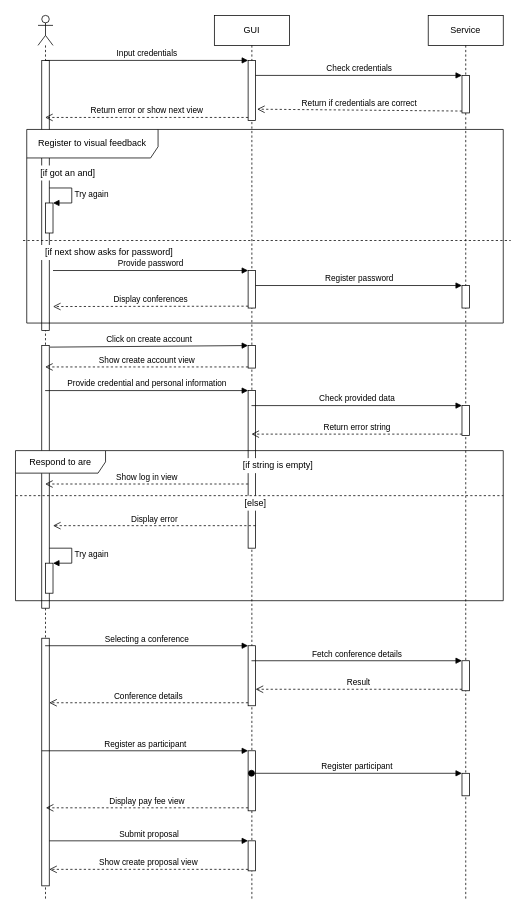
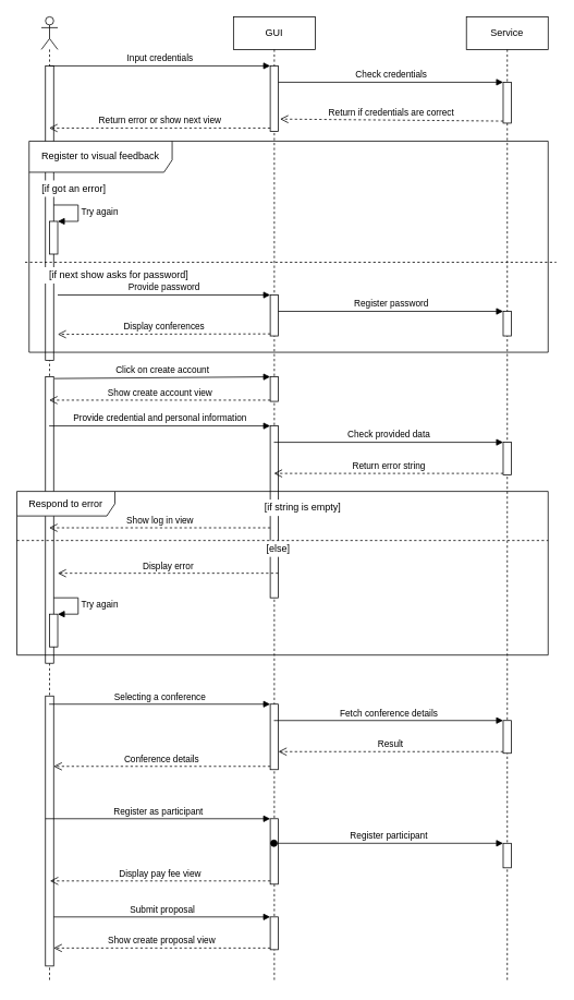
  <mxCell id="0" />
  <mxCell id="1" parent="0" />
  <mxCell id="2" value="GUI" style="shape=umlLifeline;perimeter=lifelinePerimeter;whiteSpace=wrap;html=1;container=1;collapsible=0;recursiveResize=0;outlineConnect=0;" vertex="1" parent="1"><mxGeometry x="285" y="20" width="100" height="1180" as="geometry" /></mxCell>
  <mxCell id="3" value="" style="html=1;points=[];perimeter=orthogonalPerimeter;" vertex="1" parent="2"><mxGeometry x="45" y="60" width="10" height="80" as="geometry" /></mxCell>
  <mxCell id="4" value="" style="html=1;points=[];perimeter=orthogonalPerimeter;fillColor=#FFFFFF;" vertex="1" parent="2"><mxGeometry x="45" y="440" width="10" height="30" as="geometry" /></mxCell>
  <mxCell id="5" value="" style="html=1;points=[];perimeter=orthogonalPerimeter;fillColor=#FFFFFF;" vertex="1" parent="2"><mxGeometry x="45" y="500" width="10" height="210" as="geometry" /></mxCell>
  <mxCell id="6" value="" style="html=1;points=[];perimeter=orthogonalPerimeter;fillColor=#FFFFFF;" vertex="1" parent="2"><mxGeometry x="45" y="840" width="10" height="80" as="geometry" /></mxCell>
  <mxCell id="7" value="" style="html=1;points=[];perimeter=orthogonalPerimeter;fillColor=#FFFFFF;" vertex="1" parent="2"><mxGeometry x="45" y="980" width="10" height="80" as="geometry" /></mxCell>
  <mxCell id="8" value="" style="html=1;points=[];perimeter=orthogonalPerimeter;fillColor=#FFFFFF;" vertex="1" parent="2"><mxGeometry x="45" y="1100" width="10" height="40" as="geometry" /></mxCell>
  <mxCell id="9" value="" style="shape=umlLifeline;participant=umlActor;perimeter=lifelinePerimeter;whiteSpace=wrap;html=1;container=1;collapsible=0;recursiveResize=0;verticalAlign=top;spacingTop=36;outlineConnect=0;" vertex="1" parent="1"><mxGeometry x="50" y="20" width="20" height="1180" as="geometry" /></mxCell>
  <mxCell id="10" value="" style="html=1;points=[];perimeter=orthogonalPerimeter;" vertex="1" parent="9"><mxGeometry x="5" y="60" width="10" height="360" as="geometry" /></mxCell>
  <mxCell id="11" value="" style="html=1;points=[];perimeter=orthogonalPerimeter;fillColor=#FFFFFF;" vertex="1" parent="9"><mxGeometry x="5" y="440" width="10" height="350" as="geometry" /></mxCell>
  <mxCell id="12" value="" style="html=1;points=[];perimeter=orthogonalPerimeter;fillColor=#FFFFFF;" vertex="1" parent="9"><mxGeometry x="5" y="830" width="10" height="330" as="geometry" /></mxCell>
  <mxCell id="13" value="Service" style="shape=umlLifeline;perimeter=lifelinePerimeter;whiteSpace=wrap;html=1;container=1;collapsible=0;recursiveResize=0;outlineConnect=0;" vertex="1" parent="1"><mxGeometry x="570" y="20" width="100" height="1180" as="geometry" /></mxCell>
  <mxCell id="14" value="" style="html=1;points=[];perimeter=orthogonalPerimeter;" vertex="1" parent="13"><mxGeometry x="45" y="80" width="10" height="50" as="geometry" /></mxCell>
  <mxCell id="15" value="" style="html=1;points=[];perimeter=orthogonalPerimeter;fillColor=#FFFFFF;" vertex="1" parent="13"><mxGeometry x="45" y="520" width="10" height="40" as="geometry" /></mxCell>
  <mxCell id="16" value="" style="html=1;points=[];perimeter=orthogonalPerimeter;fillColor=#FFFFFF;" vertex="1" parent="13"><mxGeometry x="45" y="860" width="10" height="40" as="geometry" /></mxCell>
  <mxCell id="17" value="" style="html=1;points=[];perimeter=orthogonalPerimeter;fillColor=#FFFFFF;" vertex="1" parent="13"><mxGeometry x="45" y="1010" width="10" height="30" as="geometry" /></mxCell>
  <mxCell id="18" value="Input credentials" style="html=1;verticalAlign=bottom;endArrow=block;entryX=0;entryY=0;" edge="1" target="3" parent="1" source="9"><mxGeometry relative="1" as="geometry"><mxPoint x="260" y="80" as="sourcePoint" /></mxGeometry></mxCell>
  <mxCell id="19" value="Return error or show next view" style="html=1;verticalAlign=bottom;endArrow=open;dashed=1;endSize=8;exitX=0;exitY=0.95;" edge="1" source="3" parent="1" target="9"><mxGeometry relative="1" as="geometry"><mxPoint x="260" y="156" as="targetPoint" /></mxGeometry></mxCell>
  <mxCell id="20" value="Check credentials" style="html=1;verticalAlign=bottom;endArrow=block;entryX=0;entryY=0;" edge="1" target="14" parent="1" source="3"><mxGeometry relative="1" as="geometry"><mxPoint x="545" y="80" as="sourcePoint" /></mxGeometry></mxCell>
  <mxCell id="21" value="Return if credentials are correct" style="html=1;verticalAlign=bottom;endArrow=open;dashed=1;endSize=8;exitX=0;exitY=0.95;" edge="1" source="14" parent="1"><mxGeometry relative="1" as="geometry"><mxPoint x="342" y="145" as="targetPoint" /></mxGeometry></mxCell>
  <mxCell id="22" value="Register to visual feedback" style="shape=umlFrame;whiteSpace=wrap;html=1;width=175;height=38;" vertex="1" parent="1"><mxGeometry x="35" y="172" width="635" height="258" as="geometry" /></mxCell>
- <mxCell id="23" value="[if got an and]" style="text;html=1;strokeColor=none;fillColor=#FFFFFF;align=center;verticalAlign=middle;whiteSpace=wrap;rounded=0;" vertex="1" parent="1"><mxGeometry x="40" y="220" width="100" height="20" as="geometry" /></mxCell>
+ <mxCell id="23" value="[if got an error]" style="text;html=1;strokeColor=none;fillColor=#FFFFFF;align=center;verticalAlign=middle;whiteSpace=wrap;rounded=0;" vertex="1" parent="1"><mxGeometry x="40" y="220" width="100" height="20" as="geometry" /></mxCell>
  <mxCell id="24" value="" style="html=1;points=[];perimeter=orthogonalPerimeter;fillColor=#FFFFFF;" vertex="1" parent="1"><mxGeometry x="60" y="270" width="10" height="40" as="geometry" /></mxCell>
  <mxCell id="25" value="Try again" style="edgeStyle=orthogonalEdgeStyle;html=1;align=left;spacingLeft=2;endArrow=block;rounded=0;entryX=1;entryY=0;" edge="1" target="24" parent="1"><mxGeometry relative="1" as="geometry"><mxPoint x="65" y="250" as="sourcePoint" /><Array as="points"><mxPoint x="95" y="250" /></Array></mxGeometry></mxCell>
  <mxCell id="26" value="[if next show asks for password]" style="text;html=1;strokeColor=none;fillColor=#FFFFFF;align=center;verticalAlign=middle;whiteSpace=wrap;rounded=0;" vertex="1" parent="1"><mxGeometry x="50" y="326" width="190" height="20" as="geometry" /></mxCell>
  <mxCell id="27" value="" style="html=1;points=[];perimeter=orthogonalPerimeter;fillColor=#FFFFFF;" vertex="1" parent="1"><mxGeometry x="330" y="360" width="10" height="50" as="geometry" /></mxCell>
  <mxCell id="28" value="Provide password" style="html=1;verticalAlign=bottom;endArrow=block;entryX=0;entryY=0;" edge="1" target="27" parent="1"><mxGeometry relative="1" as="geometry"><mxPoint x="70" y="360" as="sourcePoint" /></mxGeometry></mxCell>
  <mxCell id="29" value="Display conferences" style="html=1;verticalAlign=bottom;endArrow=open;dashed=1;endSize=8;exitX=0;exitY=0.95;" edge="1" source="27" parent="1"><mxGeometry relative="1" as="geometry"><mxPoint x="70" y="408" as="targetPoint" /></mxGeometry></mxCell>
  <mxCell id="30" value="" style="html=1;points=[];perimeter=orthogonalPerimeter;fillColor=#FFFFFF;" vertex="1" parent="1"><mxGeometry x="615" y="380" width="10" height="30" as="geometry" /></mxCell>
  <mxCell id="31" value="Register password" style="html=1;verticalAlign=bottom;endArrow=block;entryX=0;entryY=0;" edge="1" target="30" parent="1" source="27"><mxGeometry relative="1" as="geometry"><mxPoint x="545" y="360" as="sourcePoint" /></mxGeometry></mxCell>
  <mxCell id="32" value="Click on create account" style="html=1;verticalAlign=bottom;endArrow=block;entryX=0;entryY=0;exitX=1.1;exitY=0.006;exitDx=0;exitDy=0;exitPerimeter=0;" edge="1" target="4" parent="1" source="11"><mxGeometry relative="1" as="geometry"><mxPoint x="260" y="460" as="sourcePoint" /></mxGeometry></mxCell>
  <mxCell id="33" value="Show create account view" style="html=1;verticalAlign=bottom;endArrow=open;dashed=1;endSize=8;exitX=0;exitY=0.95;" edge="1" source="4" parent="1" target="9"><mxGeometry relative="1" as="geometry"><mxPoint x="260" y="536" as="targetPoint" /></mxGeometry></mxCell>
  <mxCell id="34" value="Provide credential and personal information" style="html=1;verticalAlign=bottom;endArrow=block;entryX=0;entryY=0;" edge="1" target="5" parent="1" source="9"><mxGeometry relative="1" as="geometry"><mxPoint x="260" y="520" as="sourcePoint" /></mxGeometry></mxCell>
  <mxCell id="35" value="Show log in view" style="html=1;verticalAlign=bottom;endArrow=open;dashed=1;endSize=8;exitX=0;exitY=0.769;exitDx=0;exitDy=0;exitPerimeter=0;" edge="1" parent="1"><mxGeometry relative="1" as="geometry"><mxPoint x="59.5" y="644.49" as="targetPoint" /><mxPoint x="330" y="644.49" as="sourcePoint" /></mxGeometry></mxCell>
  <mxCell id="36" value="Check provided data" style="html=1;verticalAlign=bottom;endArrow=block;entryX=0;entryY=0;" edge="1" target="15" parent="1" source="2"><mxGeometry relative="1" as="geometry"><mxPoint x="545" y="520" as="sourcePoint" /></mxGeometry></mxCell>
  <mxCell id="37" value="Return error string" style="html=1;verticalAlign=bottom;endArrow=open;dashed=1;endSize=8;exitX=0;exitY=0.95;" edge="1" source="15" parent="1" target="2"><mxGeometry relative="1" as="geometry"><mxPoint x="545" y="596" as="targetPoint" /></mxGeometry></mxCell>
  <mxCell id="38" value="[if string is empty]" style="text;html=1;strokeColor=none;fillColor=#FFFFFF;align=center;verticalAlign=middle;whiteSpace=wrap;rounded=0;" vertex="1" parent="1"><mxGeometry x="320" y="610" width="100" height="20" as="geometry" /></mxCell>
- <mxCell id="39" value="Respond to are" style="shape=umlFrame;whiteSpace=wrap;html=1;fillColor=#FFFFFF;width=120;height=30;" vertex="1" parent="1"><mxGeometry x="20" y="600" width="650" height="200" as="geometry" /></mxCell>
+ <mxCell id="39" value="Respond to error" style="shape=umlFrame;whiteSpace=wrap;html=1;fillColor=#FFFFFF;width=120;height=30;" vertex="1" parent="1"><mxGeometry x="20" y="600" width="650" height="200" as="geometry" /></mxCell>
  <mxCell id="40" value="[else]" style="text;html=1;strokeColor=none;fillColor=#FFFFFF;align=center;verticalAlign=middle;whiteSpace=wrap;rounded=0;" vertex="1" parent="1"><mxGeometry x="320" y="660" width="40" height="20" as="geometry" /></mxCell>
  <mxCell id="41" value="Display error" style="html=1;verticalAlign=bottom;endArrow=open;dashed=1;endSize=8;exitX=0.492;exitY=0.5;exitDx=0;exitDy=0;exitPerimeter=0;entryX=0.077;entryY=0.5;entryDx=0;entryDy=0;entryPerimeter=0;" edge="1" parent="1" source="39" target="39"><mxGeometry relative="1" as="geometry"><mxPoint x="260" y="700" as="sourcePoint" /><mxPoint x="180" y="700" as="targetPoint" /></mxGeometry></mxCell>
  <mxCell id="42" value="" style="endArrow=none;dashed=1;html=1;" edge="1" parent="1"><mxGeometry width="50" height="50" relative="1" as="geometry"><mxPoint x="30" y="320" as="sourcePoint" /><mxPoint x="680" y="320" as="targetPoint" /></mxGeometry></mxCell>
  <mxCell id="43" value="" style="endArrow=none;dashed=1;html=1;" edge="1" parent="1"><mxGeometry width="50" height="50" relative="1" as="geometry"><mxPoint x="20" y="660" as="sourcePoint" /><mxPoint x="670" y="660" as="targetPoint" /></mxGeometry></mxCell>
  <mxCell id="44" value="" style="html=1;points=[];perimeter=orthogonalPerimeter;fillColor=#FFFFFF;" vertex="1" parent="1"><mxGeometry x="60" y="750" width="10" height="40" as="geometry" /></mxCell>
  <mxCell id="45" value="Try again" style="edgeStyle=orthogonalEdgeStyle;html=1;align=left;spacingLeft=2;endArrow=block;rounded=0;entryX=1;entryY=0;" edge="1" target="44" parent="1"><mxGeometry relative="1" as="geometry"><mxPoint x="65" y="730" as="sourcePoint" /><Array as="points"><mxPoint x="95" y="730" /></Array></mxGeometry></mxCell>
  <mxCell id="46" value="Selecting a conference" style="html=1;verticalAlign=bottom;endArrow=block;entryX=0;entryY=0;" edge="1" target="6" parent="1" source="9"><mxGeometry relative="1" as="geometry"><mxPoint x="260" y="860" as="sourcePoint" /></mxGeometry></mxCell>
  <mxCell id="47" value="Conference details" style="html=1;verticalAlign=bottom;endArrow=open;dashed=1;endSize=8;exitX=0;exitY=0.95;" edge="1" source="6" parent="1" target="12"><mxGeometry relative="1" as="geometry"><mxPoint x="260" y="936" as="targetPoint" /></mxGeometry></mxCell>
  <mxCell id="48" value="Fetch conference details" style="html=1;verticalAlign=bottom;endArrow=block;entryX=0;entryY=0;" edge="1" target="16" parent="1" source="2"><mxGeometry relative="1" as="geometry"><mxPoint x="545" y="860" as="sourcePoint" /></mxGeometry></mxCell>
  <mxCell id="49" value="Result" style="html=1;verticalAlign=bottom;endArrow=open;dashed=1;endSize=8;exitX=0;exitY=0.95;" edge="1" source="16" parent="1" target="6"><mxGeometry relative="1" as="geometry"><mxPoint x="545" y="936" as="targetPoint" /></mxGeometry></mxCell>
  <mxCell id="50" value="Register as participant" style="html=1;verticalAlign=bottom;endArrow=block;entryX=0;entryY=0;" edge="1" target="7" parent="1"><mxGeometry relative="1" as="geometry"><mxPoint x="55" y="1000" as="sourcePoint" /></mxGeometry></mxCell>
  <mxCell id="51" value="Display pay fee view" style="html=1;verticalAlign=bottom;endArrow=open;dashed=1;endSize=8;exitX=0;exitY=0.95;" edge="1" source="7" parent="1"><mxGeometry relative="1" as="geometry"><mxPoint x="60.5" y="1076" as="targetPoint" /></mxGeometry></mxCell>
  <mxCell id="52" value="Register participant" style="html=1;verticalAlign=bottom;startArrow=oval;endArrow=block;startSize=8;" edge="1" target="17" parent="1" source="2"><mxGeometry relative="1" as="geometry"><mxPoint x="555" y="1000" as="sourcePoint" /></mxGeometry></mxCell>
  <mxCell id="53" value="Submit proposal" style="html=1;verticalAlign=bottom;endArrow=block;entryX=0;entryY=0;" edge="1" target="8" parent="1" source="12"><mxGeometry relative="1" as="geometry"><mxPoint x="260" y="1120" as="sourcePoint" /></mxGeometry></mxCell>
  <mxCell id="54" value="Show create proposal view" style="html=1;verticalAlign=bottom;endArrow=open;dashed=1;endSize=8;exitX=0;exitY=0.95;" edge="1" source="8" parent="1" target="12"><mxGeometry relative="1" as="geometry"><mxPoint x="260" y="1196" as="targetPoint" /></mxGeometry></mxCell>
